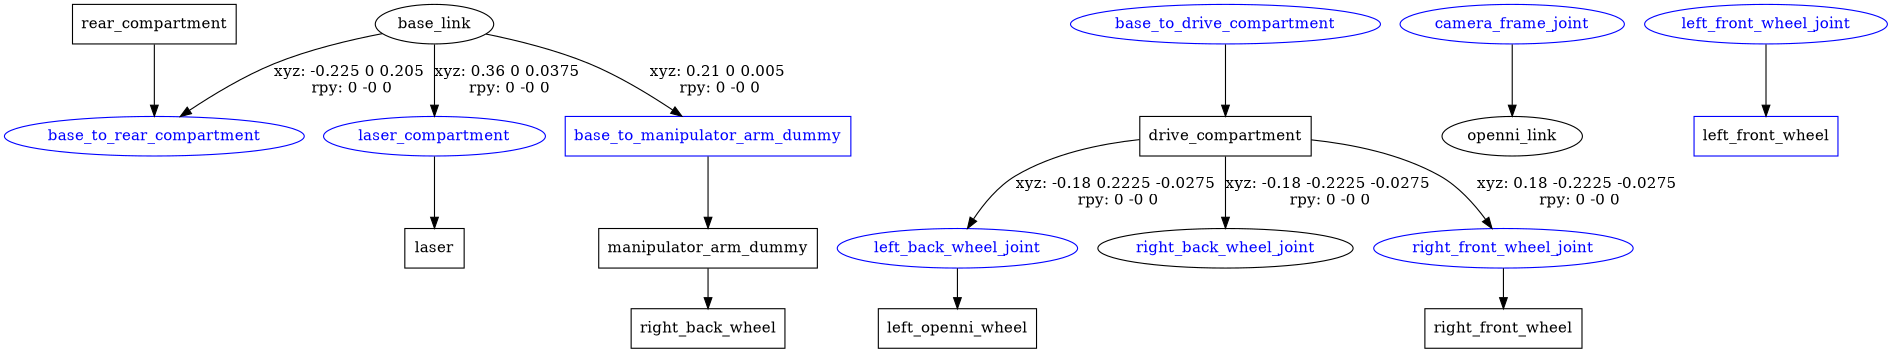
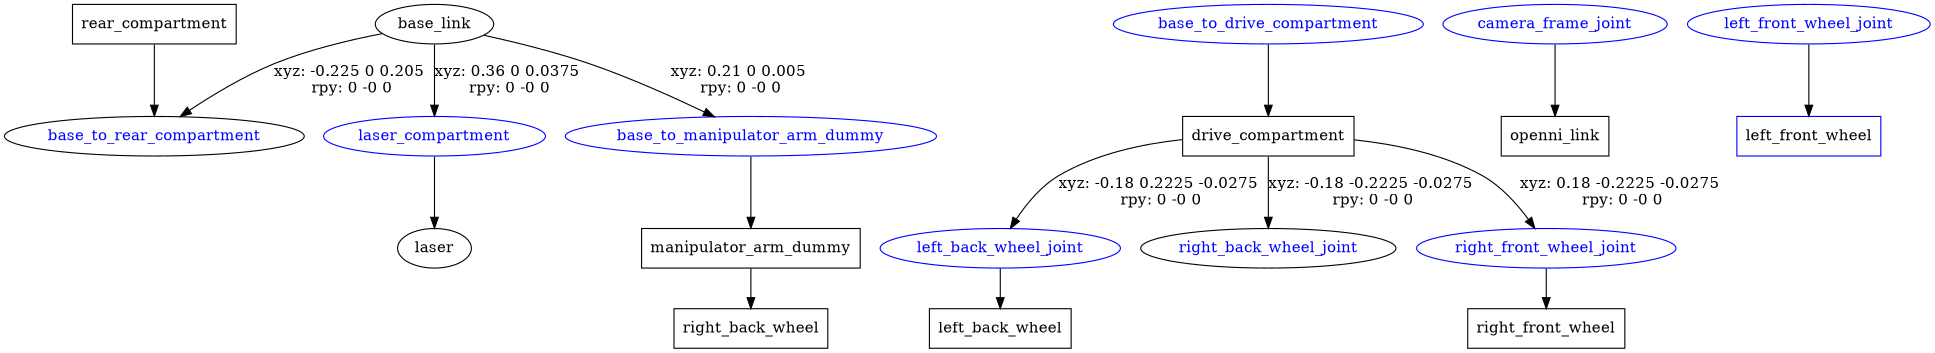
  digraph {
    node [shape=ellipse]
    n1 [label=base_link]
-   base_to_manipulator_arm_dummy [color=blue fontcolor=blue shape=box]
-   base_to_rear_compartment [color=blue fontcolor=blue]
+   base_to_manipulator_arm_dummy [color=blue fontcolor=blue]
+   base_to_rear_compartment [color=black fontcolor=blue]
    n4 [color=blue fontcolor=blue label=laser_compartment]
    base_to_drive_compartment [color=blue fontcolor=blue]
    n6 [label=drive_compartment shape=box]
    n7 [label=manipulator_arm_dummy shape=box]
    camera_frame_joint [color=blue fontcolor=blue]
-   n9 [label=openni_link]
-   n10 [label=laser shape=box]
+   n9 [label=openni_link shape=box]
+   n10 [label=laser]
    left_back_wheel_joint [color=blue fontcolor=blue]
    right_back_wheel_joint [color=black fontcolor=blue]
    right_front_wheel_joint [color=blue fontcolor=blue]
-   n14 [label=left_openni_wheel shape=box]
+   n14 [label=left_back_wheel shape=box]
    left_front_wheel_joint [color=blue fontcolor=blue]
    n16 [color=blue label=left_front_wheel shape=box]
    n17 [label=right_front_wheel shape=box]
    n18 [label=right_back_wheel shape=box]
    n19 [label=rear_compartment shape=box]
    n1 -> base_to_manipulator_arm_dummy [label="xyz: 0.21 0 0.005 \nrpy: 0 -0 0"]
    n1 -> base_to_rear_compartment [label="xyz: -0.225 0 0.205 \nrpy: 0 -0 0"]
    n1 -> n4 [label="xyz: 0.36 0 0.0375 \nrpy: 0 -0 0"]
    base_to_manipulator_arm_dummy -> n7
    n4 -> n10
    base_to_drive_compartment -> n6
    n6 -> left_back_wheel_joint [label="xyz: -0.18 0.2225 -0.0275 \nrpy: 0 -0 0"]
    n6 -> right_back_wheel_joint [label="xyz: -0.18 -0.2225 -0.0275 \nrpy: 0 -0 0"]
    n6 -> right_front_wheel_joint [label="xyz: 0.18 -0.2225 -0.0275 \nrpy: 0 -0 0"]
    n7 -> n18
    camera_frame_joint -> n9
    left_back_wheel_joint -> n14
    right_front_wheel_joint -> n17
    left_front_wheel_joint -> n16
    n19 -> base_to_rear_compartment
  }
